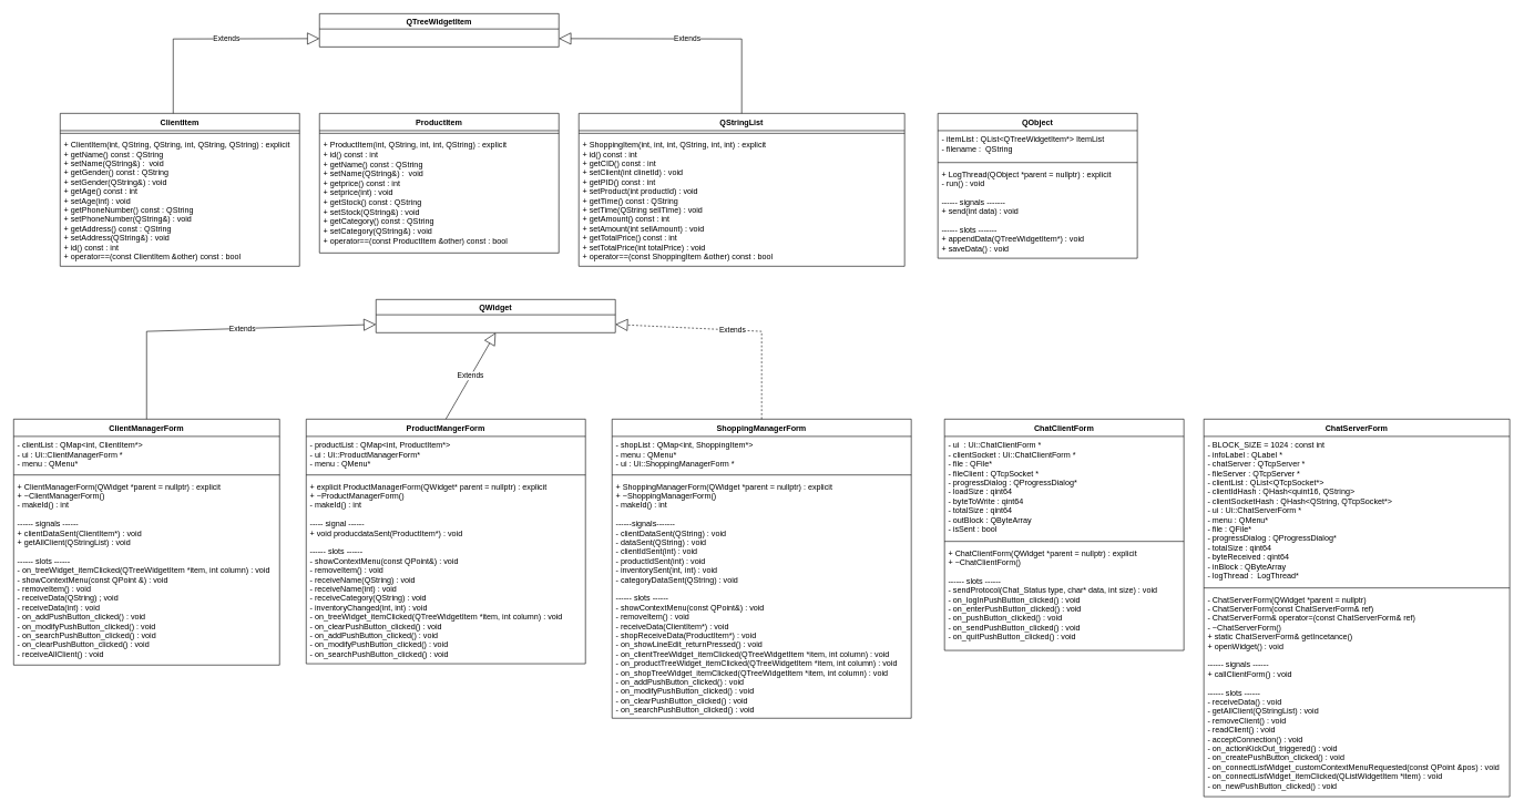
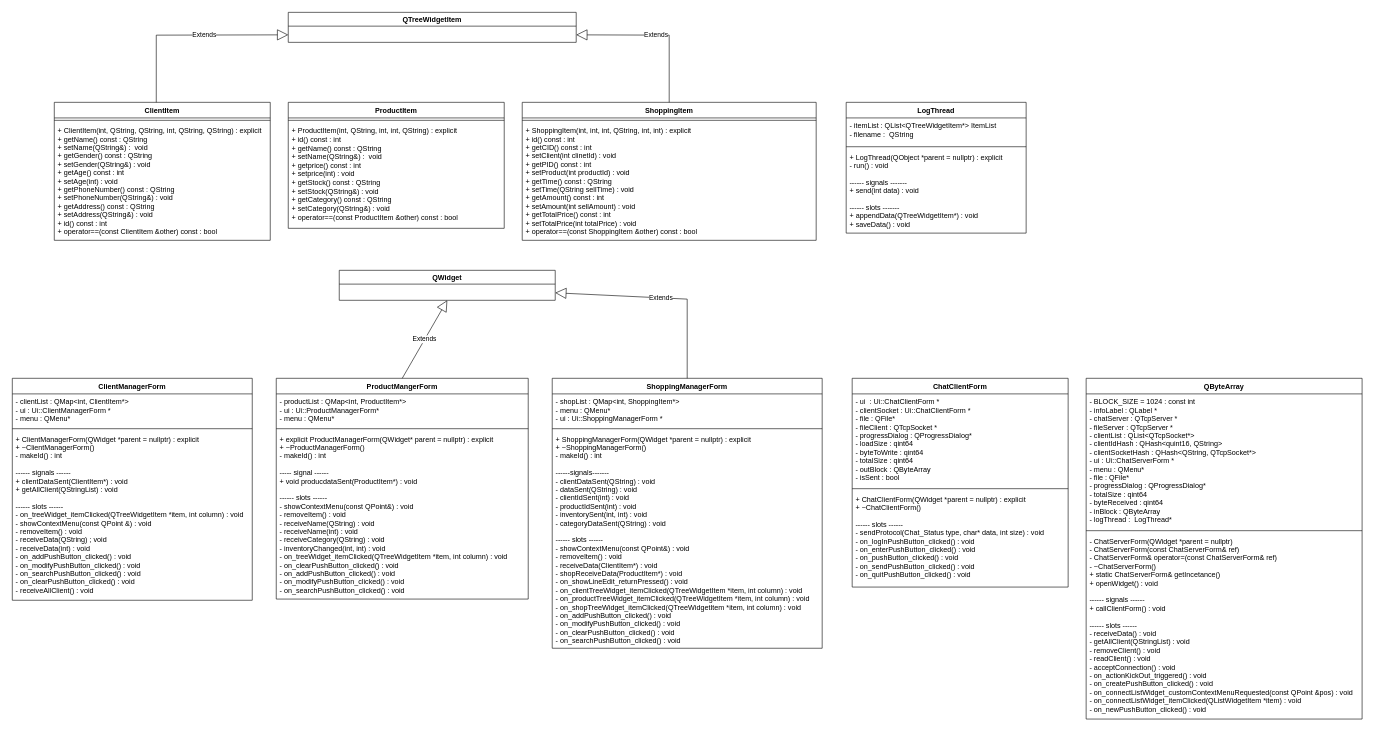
  <mxCell id="0" />
  <mxCell id="1" parent="0" />
- <mxCell id="2" value="QTreeWidgetItem" style="swimlane;" vertex="1" parent="1"><mxGeometry x="480" y="20" width="360" height="50" as="geometry" /></mxCell>
+ <mxCell id="2" value="QTreeWidgetItem" style="swimlane;" vertex="1" parent="1"><mxGeometry x="480" y="20" width="480" height="50" as="geometry" /></mxCell>
  <mxCell id="3" value="ProductMangerForm" style="swimlane;fontStyle=1;align=center;verticalAlign=top;childLayout=stackLayout;horizontal=1;startSize=26;horizontalStack=0;resizeParent=1;resizeParentMax=0;resizeLast=0;collapsible=1;marginBottom=0;" vertex="1" parent="1"><mxGeometry x="460" y="630" width="420" height="368" as="geometry" /></mxCell>
  <mxCell id="4" value="- productList : QMap&lt;int, ProductItem*&gt;&#10;- ui : Ui::ProductManagerForm* &#10;- menu : QMenu* " style="text;strokeColor=none;fillColor=none;align=left;verticalAlign=top;spacingLeft=4;spacingRight=4;overflow=hidden;rotatable=0;points=[[0,0.5],[1,0.5]];portConstraint=eastwest;" vertex="1" parent="3"><mxGeometry y="26" width="420" height="54" as="geometry" /></mxCell>
  <mxCell id="5" value="" style="line;strokeWidth=1;fillColor=none;align=left;verticalAlign=middle;spacingTop=-1;spacingLeft=3;spacingRight=3;rotatable=0;labelPosition=right;points=[];portConstraint=eastwest;strokeColor=inherit;" vertex="1" parent="3"><mxGeometry y="80" width="420" height="8" as="geometry" /></mxCell>
  <mxCell id="6" value="+ explicit ProductManagerForm(QWidget* parent = nullptr) : explicit&#10;+ ~ProductManagerForm()&#10;- makeId() : int&#10;&#10;----- signal ------&#10;+ void producdataSent(ProductItem*) : void&#10;&#10;------ slots ------&#10;- showContextMenu(const QPoint&amp;) : void&#10;- removeItem() : void&#10;- receiveName(QString) : void&#10;- receiveName(int) : void&#10;- receiveCategory(QString) : void&#10;- inventoryChanged(int, int) : void&#10;- on_treeWidget_itemClicked(QTreeWidgetItem *item, int column) : void&#10;- on_clearPushButton_clicked() : void&#10;- on_addPushButton_clicked() : void&#10;- on_modifyPushButton_clicked() : void&#10;- on_searchPushButton_clicked() : void" style="text;strokeColor=none;fillColor=none;align=left;verticalAlign=top;spacingLeft=4;spacingRight=4;overflow=hidden;rotatable=0;points=[[0,0.5],[1,0.5]];portConstraint=eastwest;" vertex="1" parent="3"><mxGeometry y="88" width="420" height="280" as="geometry" /></mxCell>
  <mxCell id="7" value="ShoppingManagerForm" style="swimlane;fontStyle=1;align=center;verticalAlign=top;childLayout=stackLayout;horizontal=1;startSize=26;horizontalStack=0;resizeParent=1;resizeParentMax=0;resizeLast=0;collapsible=1;marginBottom=0;" vertex="1" parent="1"><mxGeometry x="920" y="630" width="450" height="450" as="geometry" /></mxCell>
  <mxCell id="8" value="- shopList : QMap&lt;int, ShoppingItem*&gt; &#10;- menu : QMenu*&#10;- ui : Ui::ShoppingManagerForm *" style="text;strokeColor=none;fillColor=none;align=left;verticalAlign=top;spacingLeft=4;spacingRight=4;overflow=hidden;rotatable=0;points=[[0,0.5],[1,0.5]];portConstraint=eastwest;" vertex="1" parent="7"><mxGeometry y="26" width="450" height="54" as="geometry" /></mxCell>
  <mxCell id="9" value="" style="line;strokeWidth=1;fillColor=none;align=left;verticalAlign=middle;spacingTop=-1;spacingLeft=3;spacingRight=3;rotatable=0;labelPosition=right;points=[];portConstraint=eastwest;strokeColor=inherit;" vertex="1" parent="7"><mxGeometry y="80" width="450" height="8" as="geometry" /></mxCell>
  <mxCell id="10" value="+ ShoppingManagerForm(QWidget *parent = nullptr) : explicit&#10;+ ~ShoppingManagerForm()&#10;- makeId() : int&#10;&#10;------signals-------&#10;- clientDataSent(QString) : void&#10;- dataSent(QString) : void&#10;- clientIdSent(int) : void&#10;- productIdSent(int) : void&#10;- inventorySent(int, int) : void&#10;- categoryDataSent(QString) : void&#10;&#10;------ slots ------&#10;- showContextMenu(const QPoint&amp;) : void&#10;- removeItem() : void&#10;- receiveData(ClientItem*) : void&#10;- shopReceiveData(ProductItem*) : void&#10;- on_showLineEdit_returnPressed() : void&#10;- on_clientTreeWidget_itemClicked(QTreeWidgetItem *item, int column) : void&#10;- on_productTreeWidget_itemClicked(QTreeWidgetItem *item, int column) : void&#10;- on_shopTreeWidget_itemClicked(QTreeWidgetItem *item, int column) : void&#10;- on_addPushButton_clicked() : void&#10;- on_modifyPushButton_clicked() : void&#10;- on_clearPushButton_clicked() : void&#10;- on_searchPushButton_clicked() : void" style="text;strokeColor=none;fillColor=none;align=left;verticalAlign=top;spacingLeft=4;spacingRight=4;overflow=hidden;rotatable=0;points=[[0,0.5],[1,0.5]];portConstraint=eastwest;" vertex="1" parent="7"><mxGeometry y="88" width="450" height="362" as="geometry" /></mxCell>
- <mxCell id="11" value="QObject" style="swimlane;fontStyle=1;align=center;verticalAlign=top;childLayout=stackLayout;horizontal=1;startSize=26;horizontalStack=0;resizeParent=1;resizeParentMax=0;resizeLast=0;collapsible=1;marginBottom=0;" vertex="1" parent="1"><mxGeometry x="1410" width="300" height="218" as="geometry" y="170" /></mxCell>
+ <mxCell id="11" value="LogThread" style="swimlane;fontStyle=1;align=center;verticalAlign=top;childLayout=stackLayout;horizontal=1;startSize=26;horizontalStack=0;resizeParent=1;resizeParentMax=0;resizeLast=0;collapsible=1;marginBottom=0;" vertex="1" parent="1"><mxGeometry x="1410" width="300" height="218" as="geometry" y="170" /></mxCell>
  <mxCell id="12" value="- itemList : QList&lt;QTreeWidgetItem*&gt; ItemList &#10;- filename :  QString" style="text;strokeColor=none;fillColor=none;align=left;verticalAlign=top;spacingLeft=4;spacingRight=4;overflow=hidden;rotatable=0;points=[[0,0.5],[1,0.5]];portConstraint=eastwest;" vertex="1" parent="11"><mxGeometry y="26" width="300" height="44" as="geometry" /></mxCell>
  <mxCell id="13" value="" style="line;strokeWidth=1;fillColor=none;align=left;verticalAlign=middle;spacingTop=-1;spacingLeft=3;spacingRight=3;rotatable=0;labelPosition=right;points=[];portConstraint=eastwest;strokeColor=inherit;" vertex="1" parent="11"><mxGeometry y="70" width="300" height="8" as="geometry" /></mxCell>
  <mxCell id="14" value="+ LogThread(QObject *parent = nullptr) : explicit&#10;- run() : void&#10;&#10;------ signals -------&#10;+ send(int data) : void&#10;&#10;------ slots -------&#10;+ appendData(QTreeWidgetItem*) : void&#10;+ saveData() : void" style="text;strokeColor=none;fillColor=none;align=left;verticalAlign=top;spacingLeft=4;spacingRight=4;overflow=hidden;rotatable=0;points=[[0,0.5],[1,0.5]];portConstraint=eastwest;" vertex="1" parent="11"><mxGeometry y="78" width="300" height="140" as="geometry" /></mxCell>
  <mxCell id="15" value="ClientManagerForm" style="swimlane;fontStyle=1;align=center;verticalAlign=top;childLayout=stackLayout;horizontal=1;startSize=26;horizontalStack=0;resizeParent=1;resizeParentMax=0;resizeLast=0;collapsible=1;marginBottom=0;" vertex="1" parent="1"><mxGeometry x="20" y="630" width="400" height="370" as="geometry" /></mxCell>
  <mxCell id="16" value="- clientList : QMap&lt;int, ClientItem*&gt; &#10;- ui : Ui::ClientManagerForm *&#10;- menu : QMenu* " style="text;strokeColor=none;fillColor=none;align=left;verticalAlign=top;spacingLeft=4;spacingRight=4;overflow=hidden;rotatable=0;points=[[0,0.5],[1,0.5]];portConstraint=eastwest;" vertex="1" parent="15"><mxGeometry y="26" width="400" height="54" as="geometry" /></mxCell>
  <mxCell id="17" value="" style="line;strokeWidth=1;fillColor=none;align=left;verticalAlign=middle;spacingTop=-1;spacingLeft=3;spacingRight=3;rotatable=0;labelPosition=right;points=[];portConstraint=eastwest;strokeColor=inherit;" vertex="1" parent="15"><mxGeometry y="80" width="400" height="8" as="geometry" /></mxCell>
  <mxCell id="18" value="+ ClientManagerForm(QWidget *parent = nullptr) : explicit&#10;+ ~ClientManagerForm()&#10;- makeId() : int&#10;&#10;------ signals ------&#10;+ clientDataSent(ClientItem*) : void&#10;+ getAllClient(QStringList) : void&#10;&#10;------ slots ------&#10;- on_treeWidget_itemClicked(QTreeWidgetItem *item, int column) : void&#10;- showContextMenu(const QPoint &amp;) : void&#10;- removeItem() : void&#10;- receiveData(QString) ; void&#10;- receiveData(int) : void&#10;- on_addPushButton_clicked() : void&#10;- on_modifyPushButton_clicked() : void&#10;- on_searchPushButton_clicked() : void&#10;- on_clearPushButton_clicked() : void&#10;- receiveAllClient() : void&#10;" style="text;strokeColor=none;fillColor=none;align=left;verticalAlign=top;spacingLeft=4;spacingRight=4;overflow=hidden;rotatable=0;points=[[0,0.5],[1,0.5]];portConstraint=eastwest;" vertex="1" parent="15"><mxGeometry y="88" width="400" height="282" as="geometry" /></mxCell>
  <mxCell id="19" value="ChatClientForm" style="swimlane;fontStyle=1;align=center;verticalAlign=top;childLayout=stackLayout;horizontal=1;startSize=26;horizontalStack=0;resizeParent=1;resizeParentMax=0;resizeLast=0;collapsible=1;marginBottom=0;" vertex="1" parent="1"><mxGeometry x="1420" y="630" width="360" height="348" as="geometry" /></mxCell>
  <mxCell id="20" value="- ui  : Ui::ChatClientForm *&#10;- clientSocket : Ui::ChatClientForm *&#10;- file : QFile*&#10;- fileClient : QTcpSocket *&#10;- progressDialog : QProgressDialog* &#10;- loadSize : qint64&#10;- byteToWrite : qint64&#10;- totalSize : qint64 &#10;- outBlock : QByteArray &#10;- isSent : bool" style="text;strokeColor=none;fillColor=none;align=left;verticalAlign=top;spacingLeft=4;spacingRight=4;overflow=hidden;rotatable=0;points=[[0,0.5],[1,0.5]];portConstraint=eastwest;" vertex="1" parent="19"><mxGeometry y="26" width="360" height="154" as="geometry" /></mxCell>
  <mxCell id="21" value="" style="line;strokeWidth=1;fillColor=none;align=left;verticalAlign=middle;spacingTop=-1;spacingLeft=3;spacingRight=3;rotatable=0;labelPosition=right;points=[];portConstraint=eastwest;strokeColor=inherit;" vertex="1" parent="19"><mxGeometry y="180" width="360" height="8" as="geometry" /></mxCell>
  <mxCell id="22" value="+ ChatClientForm(QWidget *parent = nullptr) : explicit&#10;+ ~ChatClientForm()&#10;&#10;------ slots ------&#10;- sendProtocol(Chat_Status type, char* data, int size) : void&#10;- on_logInPushButton_clicked() : void&#10;- on_enterPushButton_clicked() : void&#10;- on_pushButton_clicked() : void&#10;- on_sendPushButton_clicked() : void&#10;- on_quitPushButton_clicked() : void" style="text;strokeColor=none;fillColor=none;align=left;verticalAlign=top;spacingLeft=4;spacingRight=4;overflow=hidden;rotatable=0;points=[[0,0.5],[1,0.5]];portConstraint=eastwest;" vertex="1" parent="19"><mxGeometry y="188" width="360" height="160" as="geometry" /></mxCell>
- <mxCell id="23" value="ChatServerForm" style="swimlane;fontStyle=1;align=center;verticalAlign=top;childLayout=stackLayout;horizontal=1;startSize=26;horizontalStack=0;resizeParent=1;resizeParentMax=0;resizeLast=0;collapsible=1;marginBottom=0;" vertex="1" parent="1"><mxGeometry x="1810" y="630" width="460" height="568" as="geometry" /></mxCell>
+ <mxCell id="23" value="QByteArray" style="swimlane;fontStyle=1;align=center;verticalAlign=top;childLayout=stackLayout;horizontal=1;startSize=26;horizontalStack=0;resizeParent=1;resizeParentMax=0;resizeLast=0;collapsible=1;marginBottom=0;" vertex="1" parent="1"><mxGeometry x="1810" y="630" width="460" height="568" as="geometry" /></mxCell>
  <mxCell id="24" value="- BLOCK_SIZE = 1024 : const int &#10;- infoLabel : QLabel *&#10;- chatServer : QTcpServer *&#10;- fileServer : QTcpServer *&#10;- clientList : QList&lt;QTcpSocket*&gt; &#10;- clientIdHash : QHash&lt;quint16, QString&gt; &#10;- clientSocketHash : QHash&lt;QString, QTcpSocket*&gt; &#10;- ui : Ui::ChatServerForm *&#10;- menu : QMenu* &#10;- file : QFile* &#10;- progressDialog : QProgressDialog* &#10;- totalSize : qint64&#10;- byteReceived : qint64 &#10;- inBlock : QByteArray&#10;- logThread :  LogThread* " style="text;strokeColor=none;fillColor=none;align=left;verticalAlign=top;spacingLeft=4;spacingRight=4;overflow=hidden;rotatable=0;points=[[0,0.5],[1,0.5]];portConstraint=eastwest;" vertex="1" parent="23"><mxGeometry y="26" width="460" height="224" as="geometry" /></mxCell>
  <mxCell id="25" value="" style="line;strokeWidth=1;fillColor=none;align=left;verticalAlign=middle;spacingTop=-1;spacingLeft=3;spacingRight=3;rotatable=0;labelPosition=right;points=[];portConstraint=eastwest;strokeColor=inherit;" vertex="1" parent="23"><mxGeometry y="250" width="460" height="8" as="geometry" /></mxCell>
  <mxCell id="26" value="- ChatServerForm(QWidget *parent = nullptr)&#10;- ChatServerForm(const ChatServerForm&amp; ref)&#10;- ChatServerForm&amp; operator=(const ChatServerForm&amp; ref)&#10;- ~ChatServerForm()&#10;+ static ChatServerForm&amp; getIncetance()&#10;+ openWidget() : void&#10;&#10;------ signals ------&#10;+ callClientForm() : void&#10;&#10;------ slots ------&#10;- receiveData() : void&#10;- getAllClient(QStringList) : void&#10;- removeClient() : void&#10;- readClient() : void&#10;- acceptConnection() : void&#10;- on_actionKickOut_triggered() : void&#10;- on_createPushButton_clicked() : void&#10;- on_connectListWidget_customContextMenuRequested(const QPoint &amp;pos) : void&#10;- on_connectListWidget_itemClicked(QListWidgetItem *item) : void&#10;- on_newPushButton_clicked() : void" style="text;strokeColor=none;fillColor=none;align=left;verticalAlign=top;spacingLeft=4;spacingRight=4;overflow=hidden;rotatable=0;points=[[0,0.5],[1,0.5]];portConstraint=eastwest;" vertex="1" parent="23"><mxGeometry y="258" width="460" height="310" as="geometry" /></mxCell>
  <mxCell id="27" value="ProductItem" style="swimlane;fontStyle=1;align=center;verticalAlign=top;childLayout=stackLayout;horizontal=1;startSize=26;horizontalStack=0;resizeParent=1;resizeParentMax=0;resizeLast=0;collapsible=1;marginBottom=0;" vertex="1" parent="1"><mxGeometry x="480" width="360" height="210" as="geometry" y="170" /></mxCell>
  <mxCell id="28" value="" style="line;strokeWidth=1;fillColor=none;align=left;verticalAlign=middle;spacingTop=-1;spacingLeft=3;spacingRight=3;rotatable=0;labelPosition=right;points=[];portConstraint=eastwest;strokeColor=inherit;" vertex="1" parent="27"><mxGeometry y="26" width="360" height="8" as="geometry" /></mxCell>
  <mxCell id="29" value="+ ProductItem(int, QString, int, int, QString) : explicit&lt;br&gt;+ id() const : int&lt;br&gt;+ getName() const : QString&lt;br&gt;+ setName(QString&amp;amp;) :&amp;nbsp; void&lt;br&gt;+ getprice() const : int&amp;nbsp; &amp;nbsp; &amp;nbsp; &amp;nbsp; &amp;nbsp; &amp;nbsp;&amp;nbsp;&lt;br&gt;+ setprice(int) : void&lt;br&gt;+ getStock() const : QString&amp;nbsp;&lt;br&gt;+ setStock(QString&amp;amp;) : void&lt;br&gt;+ getCategory() const : QString&lt;br&gt;+ setCategory(QString&amp;amp;) : void&lt;br&gt;+ operator==(const ProductItem &amp;amp;other) const : bool&amp;nbsp; &amp;nbsp; &amp;nbsp;" style="text;strokeColor=none;fillColor=none;align=left;verticalAlign=top;spacingLeft=4;spacingRight=4;overflow=hidden;rotatable=0;points=[[0,0.5],[1,0.5]];portConstraint=eastwest;html=1;whiteSpace=wrap;" vertex="1" parent="27"><mxGeometry y="34" width="360" height="176" as="geometry" /></mxCell>
- <mxCell id="30" value="QStringList" style="swimlane;fontStyle=1;align=center;verticalAlign=top;childLayout=stackLayout;horizontal=1;startSize=26;horizontalStack=0;resizeParent=1;resizeParentMax=0;resizeLast=0;collapsible=1;marginBottom=0;" vertex="1" parent="1"><mxGeometry x="870" width="490" height="230" as="geometry" y="170" /></mxCell>
+ <mxCell id="30" value="ShoppingItem" style="swimlane;fontStyle=1;align=center;verticalAlign=top;childLayout=stackLayout;horizontal=1;startSize=26;horizontalStack=0;resizeParent=1;resizeParentMax=0;resizeLast=0;collapsible=1;marginBottom=0;" vertex="1" parent="1"><mxGeometry x="870" width="490" height="230" as="geometry" y="170" /></mxCell>
  <mxCell id="31" value="" style="line;strokeWidth=1;fillColor=none;align=left;verticalAlign=middle;spacingTop=-1;spacingLeft=3;spacingRight=3;rotatable=0;labelPosition=right;points=[];portConstraint=eastwest;strokeColor=inherit;" vertex="1" parent="30"><mxGeometry y="26" width="490" height="8" as="geometry" /></mxCell>
  <mxCell id="32" value="+ ShoppingItem(int, int, int, QString, int, int) : explicit&#10;+ id() const : int                  &#10;+ getCID() const : int&#10;+ setClient(int clinetId) : void&#10;+ getPID() const : int  &#10;+ setProduct(int productId) : void&#10;+ getTime() const : QString&#10;+ setTime(QString sellTime) : void&#10;+ getAmount() const : int&#10;+ setAmount(int sellAmount) : void&#10;+ getTotalPrice() const : int&#10;+ setTotalPrice(int totalPrice) : void&#10;+ operator==(const ShoppingItem &amp;other) const : bool     " style="text;strokeColor=none;fillColor=none;align=left;verticalAlign=top;spacingLeft=4;spacingRight=4;overflow=hidden;rotatable=0;points=[[0,0.5],[1,0.5]];portConstraint=eastwest;" vertex="1" parent="30"><mxGeometry y="34" width="490" height="196" as="geometry" /></mxCell>
  <mxCell id="33" value="ClientItem" style="swimlane;fontStyle=1;align=center;verticalAlign=top;childLayout=stackLayout;horizontal=1;startSize=26;horizontalStack=0;resizeParent=1;resizeParentMax=0;resizeLast=0;collapsible=1;marginBottom=0;" vertex="1" parent="1"><mxGeometry x="90" width="360" height="230" as="geometry" y="170" /></mxCell>
  <mxCell id="34" value="" style="line;strokeWidth=1;fillColor=none;align=left;verticalAlign=middle;spacingTop=-1;spacingLeft=3;spacingRight=3;rotatable=0;labelPosition=right;points=[];portConstraint=eastwest;strokeColor=inherit;" vertex="1" parent="33"><mxGeometry y="26" width="360" height="8" as="geometry" /></mxCell>
  <mxCell id="35" value="+ ClientItem(int, QString, QString, int, QString, QString) : explicit&#10;+ getName() const : QString&#10;+ setName(QString&amp;) :  void&#10;+ getGender() const : QString &#10;+ setGender(QString&amp;) : void&#10;+ getAge() const : int            &#10;+ setAge(int) : void&#10;+ getPhoneNumber() const : QString &#10;+ setPhoneNumber(QString&amp;) : void&#10;+ getAddress() const : QString&#10;+ setAddress(QString&amp;) : void&#10;+ id() const : int&#10;+ operator==(const ClientItem &amp;other) const : bool     " style="text;strokeColor=none;fillColor=none;align=left;verticalAlign=top;spacingLeft=4;spacingRight=4;overflow=hidden;rotatable=0;points=[[0,0.5],[1,0.5]];portConstraint=eastwest;" vertex="1" parent="33"><mxGeometry y="34" width="360" height="196" as="geometry" /></mxCell>
  <mxCell id="36" value="Extends" style="endArrow=block;endSize=16;endFill=0;html=1;rounded=0;entryX=0;entryY=0.75;entryDx=0;entryDy=0;" edge="1" parent="1" target="2"><mxGeometry x="0.157" width="160" relative="1" as="geometry"><mxPoint as="sourcePoint" x="260" y="170" /><mxPoint x="430" y="90" as="targetPoint" /><Array as="points"><mxPoint y="58" x="260" /></Array><mxPoint as="offset" /></mxGeometry></mxCell>
  <mxCell id="37" value="Extends" style="endArrow=block;endSize=16;endFill=0;html=1;rounded=0;exitX=0.5;exitY=0;exitDx=0;exitDy=0;entryX=1;entryY=0.75;entryDx=0;entryDy=0;" edge="1" parent="1" source="30" target="2"><mxGeometry width="160" relative="1" as="geometry"><mxPoint x="550" y="90" as="sourcePoint" /><mxPoint x="1115" y="50" as="targetPoint" /><Array as="points"><mxPoint x="1115" y="58" /></Array></mxGeometry></mxCell>
  <mxCell id="38" value="QWidget" style="swimlane;" vertex="1" parent="1"><mxGeometry x="565" y="450" width="360" height="50" as="geometry" /></mxCell>
  <mxCell id="39" value="Extends" style="endArrow=block;endSize=16;endFill=0;html=1;rounded=0;entryX=0.5;entryY=1;entryDx=0;entryDy=0;" edge="1" parent="1" target="38"><mxGeometry width="160" relative="1" as="geometry"><mxPoint x="670" y="630" as="sourcePoint" /><mxPoint x="670" y="520" as="targetPoint" /></mxGeometry></mxCell>
- <mxCell id="40" value="Extends" style="endArrow=block;endSize=16;endFill=0;html=1;rounded=0;entryX=0;entryY=0.75;entryDx=0;entryDy=0;exitX=0.5;exitY=0;exitDx=0;exitDy=0;" edge="1" parent="1" source="15" target="38"><mxGeometry x="0.157" width="160" relative="1" as="geometry"><mxPoint x="200" y="602.5" as="sourcePoint" /><mxPoint x="420" y="490" as="targetPoint" /><Array as="points"><mxPoint x="220" y="498" /></Array><mxPoint as="offset" /></mxGeometry></mxCell>
- <mxCell id="41" value="Extends" style="endArrow=block;endSize=16;endFill=0;html=1;rounded=0;exitX=0.5;exitY=0;exitDx=0;exitDy=0;entryX=1;entryY=0.75;entryDx=0;entryDy=0;dashed=1;" edge="1" parent="1" source="7" target="38"><mxGeometry width="160" relative="1" as="geometry"><mxPoint x="1160" y="612.5" as="sourcePoint" /><mxPoint x="885" y="500" as="targetPoint" /><Array as="points"><mxPoint x="1145" y="498" /></Array></mxGeometry></mxCell>
+ <mxCell id="41" value="Extends" style="endArrow=block;endSize=16;endFill=0;html=1;rounded=0;exitX=0.5;exitY=0;exitDx=0;exitDy=0;entryX=1;entryY=0.75;entryDx=0;entryDy=0;" edge="1" parent="1" source="7" target="38"><mxGeometry width="160" relative="1" as="geometry"><mxPoint x="1160" y="612.5" as="sourcePoint" /><mxPoint x="885" y="500" as="targetPoint" /><Array as="points"><mxPoint x="1145" y="498" /></Array></mxGeometry></mxCell>
